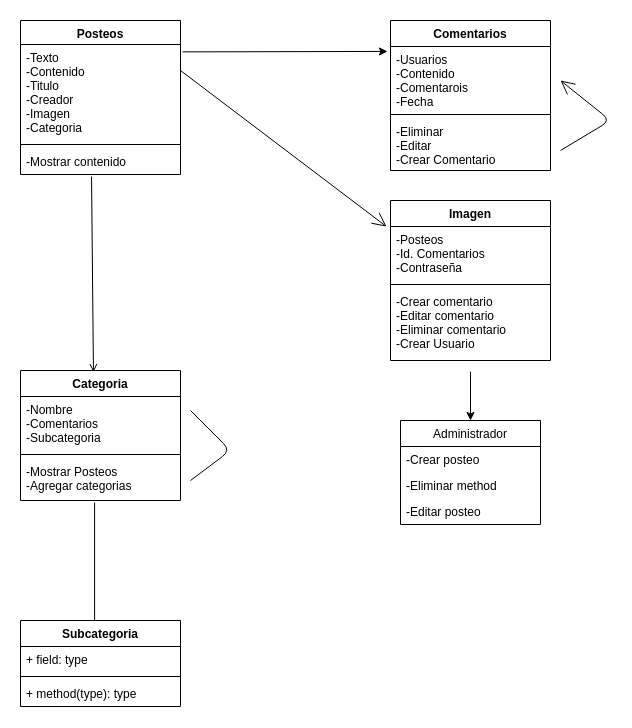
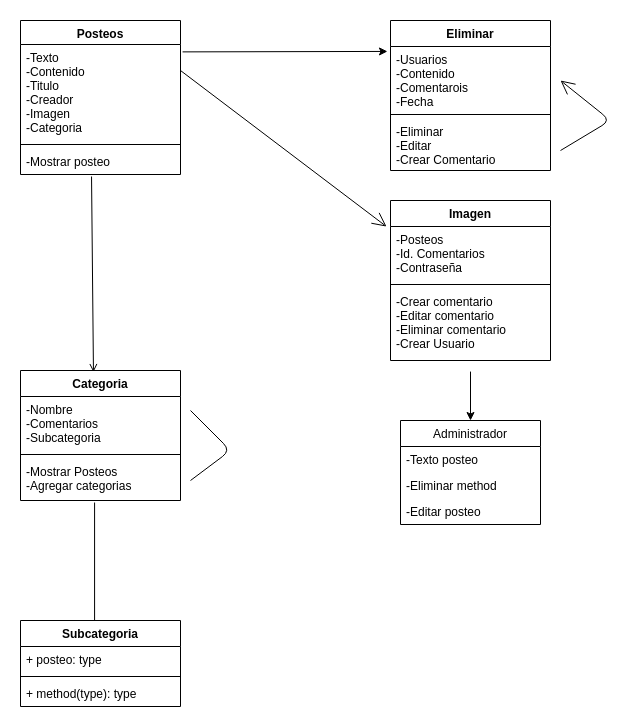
  <mxCell id="0" />
  <mxCell id="1" parent="0" />
  <mxCell id="2" value="Posteos&#10;" style="swimlane;fontStyle=1;align=center;verticalAlign=top;childLayout=stackLayout;horizontal=1;startSize=24;horizontalStack=0;resizeParent=1;resizeParentMax=0;resizeLast=0;collapsible=1;marginBottom=0;" vertex="1" parent="1"><mxGeometry x="20" y="20" width="160" height="154" as="geometry" /></mxCell>
  <mxCell id="3" value="-Texto&#10;-Contenido&#10;-Titulo&#10;-Creador&#10;-Imagen&#10;-Categoria&#10;" style="text;strokeColor=none;fillColor=none;align=left;verticalAlign=top;spacingLeft=4;spacingRight=4;overflow=hidden;rotatable=0;points=[[0,0.5],[1,0.5]];portConstraint=eastwest;" vertex="1" parent="2"><mxGeometry y="24" width="160" height="96" as="geometry" /></mxCell>
  <mxCell id="4" value="" style="line;strokeWidth=1;fillColor=none;align=left;verticalAlign=middle;spacingTop=-1;spacingLeft=3;spacingRight=3;rotatable=0;labelPosition=right;points=[];portConstraint=eastwest;" vertex="1" parent="2"><mxGeometry y="120" width="160" height="8" as="geometry" /></mxCell>
- <mxCell id="5" value="-Mostrar contenido" style="text;strokeColor=none;fillColor=none;align=left;verticalAlign=top;spacingLeft=4;spacingRight=4;overflow=hidden;rotatable=0;points=[[0,0.5],[1,0.5]];portConstraint=eastwest;" vertex="1" parent="2"><mxGeometry y="128" width="160" height="26" as="geometry" /></mxCell>
- <mxCell id="6" value="Comentarios" style="swimlane;fontStyle=1;align=center;verticalAlign=top;childLayout=stackLayout;horizontal=1;startSize=26;horizontalStack=0;resizeParent=1;resizeParentMax=0;resizeLast=0;collapsible=1;marginBottom=0;" vertex="1" parent="1"><mxGeometry x="390" y="20" width="160" height="150" as="geometry" /></mxCell>
+ <mxCell id="5" value="-Mostrar posteo" style="text;strokeColor=none;fillColor=none;align=left;verticalAlign=top;spacingLeft=4;spacingRight=4;overflow=hidden;rotatable=0;points=[[0,0.5],[1,0.5]];portConstraint=eastwest;" vertex="1" parent="2"><mxGeometry y="128" width="160" height="26" as="geometry" /></mxCell>
+ <mxCell id="6" value="Eliminar" style="swimlane;fontStyle=1;align=center;verticalAlign=top;childLayout=stackLayout;horizontal=1;startSize=26;horizontalStack=0;resizeParent=1;resizeParentMax=0;resizeLast=0;collapsible=1;marginBottom=0;" vertex="1" parent="1"><mxGeometry x="390" y="20" width="160" height="150" as="geometry" /></mxCell>
  <mxCell id="7" value="-Usuarios&#10;-Contenido&#10;-Comentarois&#10;-Fecha&#10;" style="text;strokeColor=none;fillColor=none;align=left;verticalAlign=top;spacingLeft=4;spacingRight=4;overflow=hidden;rotatable=0;points=[[0,0.5],[1,0.5]];portConstraint=eastwest;" vertex="1" parent="6"><mxGeometry y="26" width="160" height="64" as="geometry" /></mxCell>
  <mxCell id="8" value="" style="line;strokeWidth=1;fillColor=none;align=left;verticalAlign=middle;spacingTop=-1;spacingLeft=3;spacingRight=3;rotatable=0;labelPosition=right;points=[];portConstraint=eastwest;" vertex="1" parent="6"><mxGeometry y="90" width="160" height="8" as="geometry" /></mxCell>
  <mxCell id="9" value="-Eliminar&#10;-Editar&#10;-Crear Comentario&#10;" style="text;strokeColor=none;fillColor=none;align=left;verticalAlign=top;spacingLeft=4;spacingRight=4;overflow=hidden;rotatable=0;points=[[0,0.5],[1,0.5]];portConstraint=eastwest;" vertex="1" parent="6"><mxGeometry y="98" width="160" height="52" as="geometry" /></mxCell>
  <mxCell id="10" value="Imagen" style="swimlane;fontStyle=1;align=center;verticalAlign=top;childLayout=stackLayout;horizontal=1;startSize=26;horizontalStack=0;resizeParent=1;resizeParentMax=0;resizeLast=0;collapsible=1;marginBottom=0;" vertex="1" parent="1"><mxGeometry x="390" y="200" width="160" height="160" as="geometry" /></mxCell>
  <mxCell id="11" value="-Posteos&#10;-Id. Comentarios&#10;-Contraseña&#10;" style="text;strokeColor=none;fillColor=none;align=left;verticalAlign=top;spacingLeft=4;spacingRight=4;overflow=hidden;rotatable=0;points=[[0,0.5],[1,0.5]];portConstraint=eastwest;" vertex="1" parent="10"><mxGeometry y="26" width="160" height="54" as="geometry" /></mxCell>
  <mxCell id="12" value="" style="line;strokeWidth=1;fillColor=none;align=left;verticalAlign=middle;spacingTop=-1;spacingLeft=3;spacingRight=3;rotatable=0;labelPosition=right;points=[];portConstraint=eastwest;" vertex="1" parent="10"><mxGeometry y="80" width="160" height="8" as="geometry" /></mxCell>
  <mxCell id="13" value="-Crear comentario&#10;-Editar comentario&#10;-Eliminar comentario&#10;-Crear Usuario&#10;" style="text;strokeColor=none;fillColor=none;align=left;verticalAlign=top;spacingLeft=4;spacingRight=4;overflow=hidden;rotatable=0;points=[[0,0.5],[1,0.5]];portConstraint=eastwest;" vertex="1" parent="10"><mxGeometry y="88" width="160" height="72" as="geometry" /></mxCell>
  <mxCell id="14" value="Administrador" style="swimlane;fontStyle=0;childLayout=stackLayout;horizontal=1;startSize=26;fillColor=none;horizontalStack=0;resizeParent=1;resizeParentMax=0;resizeLast=0;collapsible=1;marginBottom=0;" vertex="1" parent="1"><mxGeometry x="400" y="420" width="140" height="104" as="geometry" /></mxCell>
- <mxCell id="15" value="-Crear posteo&#10;" style="text;strokeColor=none;fillColor=none;align=left;verticalAlign=top;spacingLeft=4;spacingRight=4;overflow=hidden;rotatable=0;points=[[0,0.5],[1,0.5]];portConstraint=eastwest;" vertex="1" parent="14"><mxGeometry y="26" width="140" height="26" as="geometry" /></mxCell>
+ <mxCell id="15" value="-Texto posteo&#10;" style="text;strokeColor=none;fillColor=none;align=left;verticalAlign=top;spacingLeft=4;spacingRight=4;overflow=hidden;rotatable=0;points=[[0,0.5],[1,0.5]];portConstraint=eastwest;" vertex="1" parent="14"><mxGeometry y="26" width="140" height="26" as="geometry" /></mxCell>
  <mxCell id="16" value="-Eliminar method" style="text;strokeColor=none;fillColor=none;align=left;verticalAlign=top;spacingLeft=4;spacingRight=4;overflow=hidden;rotatable=0;points=[[0,0.5],[1,0.5]];portConstraint=eastwest;" vertex="1" parent="14"><mxGeometry y="52" width="140" height="26" as="geometry" /></mxCell>
  <mxCell id="17" value="-Editar posteo&#10;" style="text;strokeColor=none;fillColor=none;align=left;verticalAlign=top;spacingLeft=4;spacingRight=4;overflow=hidden;rotatable=0;points=[[0,0.5],[1,0.5]];portConstraint=eastwest;" vertex="1" parent="14"><mxGeometry y="78" width="140" height="26" as="geometry" /></mxCell>
  <mxCell id="18" value="Categoria&#10;" style="swimlane;fontStyle=1;align=center;verticalAlign=top;childLayout=stackLayout;horizontal=1;startSize=26;horizontalStack=0;resizeParent=1;resizeParentMax=0;resizeLast=0;collapsible=1;marginBottom=0;" vertex="1" parent="1"><mxGeometry x="20" y="370" width="160" height="130" as="geometry" /></mxCell>
  <mxCell id="19" value="-Nombre&#10;-Comentarios&#10;-Subcategoria&#10;" style="text;strokeColor=none;fillColor=none;align=left;verticalAlign=top;spacingLeft=4;spacingRight=4;overflow=hidden;rotatable=0;points=[[0,0.5],[1,0.5]];portConstraint=eastwest;" vertex="1" parent="18"><mxGeometry y="26" width="160" height="54" as="geometry" /></mxCell>
  <mxCell id="20" value="" style="line;strokeWidth=1;fillColor=none;align=left;verticalAlign=middle;spacingTop=-1;spacingLeft=3;spacingRight=3;rotatable=0;labelPosition=right;points=[];portConstraint=eastwest;" vertex="1" parent="18"><mxGeometry y="80" width="160" height="8" as="geometry" /></mxCell>
  <mxCell id="21" value="-Mostrar Posteos&#10;-Agregar categorias&#10;" style="text;strokeColor=none;fillColor=none;align=left;verticalAlign=top;spacingLeft=4;spacingRight=4;overflow=hidden;rotatable=0;points=[[0,0.5],[1,0.5]];portConstraint=eastwest;" vertex="1" parent="18"><mxGeometry y="88" width="160" height="42" as="geometry" /></mxCell>
  <mxCell id="22" value="" style="endArrow=open;endFill=1;endSize=12;html=1;entryX=-0.025;entryY=0.163;entryDx=0;entryDy=0;entryPerimeter=0;" edge="1" parent="1" target="10"><mxGeometry width="160" relative="1" as="geometry"><mxPoint x="180" y="70" as="sourcePoint" /><mxPoint x="340" y="70" as="targetPoint" /></mxGeometry></mxCell>
  <mxCell id="23" value="" style="endArrow=open;html=1;exitX=0.444;exitY=1.077;exitDx=0;exitDy=0;exitPerimeter=0;entryX=0.456;entryY=0.012;entryDx=0;entryDy=0;entryPerimeter=0;" edge="1" parent="1" source="5" target="18"><mxGeometry width="50" height="50" relative="1" as="geometry"><mxPoint x="90" y="170" as="sourcePoint" /><mxPoint x="140" y="120" as="targetPoint" /></mxGeometry></mxCell>
  <mxCell id="24" value="" style="endArrow=classic;html=1;entryX=-0.019;entryY=0.077;entryDx=0;entryDy=0;entryPerimeter=0;exitX=1.013;exitY=0.077;exitDx=0;exitDy=0;exitPerimeter=0;" edge="1" parent="1" source="3" target="7"><mxGeometry width="50" height="50" relative="1" as="geometry"><mxPoint x="180" y="70" as="sourcePoint" /><mxPoint x="230" y="20" as="targetPoint" /></mxGeometry></mxCell>
  <mxCell id="25" value="" style="endArrow=classic;html=1;exitX=0.5;exitY=1.154;exitDx=0;exitDy=0;exitPerimeter=0;entryX=0.5;entryY=0;entryDx=0;entryDy=0;" edge="1" parent="1" source="13" target="14"><mxGeometry width="50" height="50" relative="1" as="geometry"><mxPoint x="460" y="300" as="sourcePoint" /><mxPoint x="470" y="360" as="targetPoint" /></mxGeometry></mxCell>
  <mxCell id="26" value="Subcategoria" style="swimlane;fontStyle=1;align=center;verticalAlign=top;childLayout=stackLayout;horizontal=1;startSize=26;horizontalStack=0;resizeParent=1;resizeParentMax=0;resizeLast=0;collapsible=1;marginBottom=0;" vertex="1" parent="1"><mxGeometry x="20" y="620" width="160" height="86" as="geometry" /></mxCell>
- <mxCell id="27" value="+ field: type" style="text;strokeColor=none;fillColor=none;align=left;verticalAlign=top;spacingLeft=4;spacingRight=4;overflow=hidden;rotatable=0;points=[[0,0.5],[1,0.5]];portConstraint=eastwest;" vertex="1" parent="26"><mxGeometry y="26" width="160" height="26" as="geometry" /></mxCell>
+ <mxCell id="27" value="+ posteo: type" style="text;strokeColor=none;fillColor=none;align=left;verticalAlign=top;spacingLeft=4;spacingRight=4;overflow=hidden;rotatable=0;points=[[0,0.5],[1,0.5]];portConstraint=eastwest;" vertex="1" parent="26"><mxGeometry y="26" width="160" height="26" as="geometry" /></mxCell>
  <mxCell id="28" value="" style="line;strokeWidth=1;fillColor=none;align=left;verticalAlign=middle;spacingTop=-1;spacingLeft=3;spacingRight=3;rotatable=0;labelPosition=right;points=[];portConstraint=eastwest;" vertex="1" parent="26"><mxGeometry y="52" width="160" height="8" as="geometry" /></mxCell>
  <mxCell id="29" value="+ method(type): type" style="text;strokeColor=none;fillColor=none;align=left;verticalAlign=top;spacingLeft=4;spacingRight=4;overflow=hidden;rotatable=0;points=[[0,0.5],[1,0.5]];portConstraint=eastwest;" vertex="1" parent="26"><mxGeometry y="60" width="160" height="26" as="geometry" /></mxCell>
  <mxCell id="30" value="" style="endArrow=none;html=1;exitX=0.463;exitY=1.048;exitDx=0;exitDy=0;exitPerimeter=0;entryX=0.463;entryY=0;entryDx=0;entryDy=0;entryPerimeter=0;" edge="1" parent="1" source="21" target="26"><mxGeometry width="50" height="50" relative="1" as="geometry"><mxPoint x="80" y="550" as="sourcePoint" /><mxPoint x="130" y="500" as="targetPoint" /></mxGeometry></mxCell>
  <mxCell id="31" value="" style="endArrow=none;html=1;" edge="1" parent="1"><mxGeometry width="50" height="50" relative="1" as="geometry"><mxPoint x="190" y="480" as="sourcePoint" /><mxPoint x="190" y="410" as="targetPoint" /><Array as="points"><mxPoint x="230" y="450" /></Array></mxGeometry></mxCell>
  <mxCell id="32" value="" style="endArrow=open;endFill=1;endSize=12;html=1;" edge="1" parent="1"><mxGeometry width="160" relative="1" as="geometry"><mxPoint x="560" y="150" as="sourcePoint" /><mxPoint x="560" y="80" as="targetPoint" /><Array as="points"><mxPoint x="610" y="120" /></Array></mxGeometry></mxCell>
